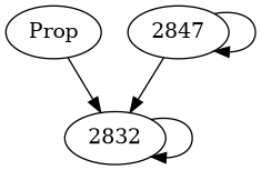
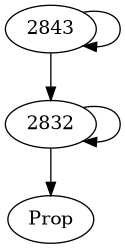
  digraph {
    Prop
    2832
-   2843 [label=2847]
-   Prop -> 2832
+   2843
+   2832 -> Prop
    2832 -> 2832
    2843 -> 2832
    2843 -> 2843
  }
